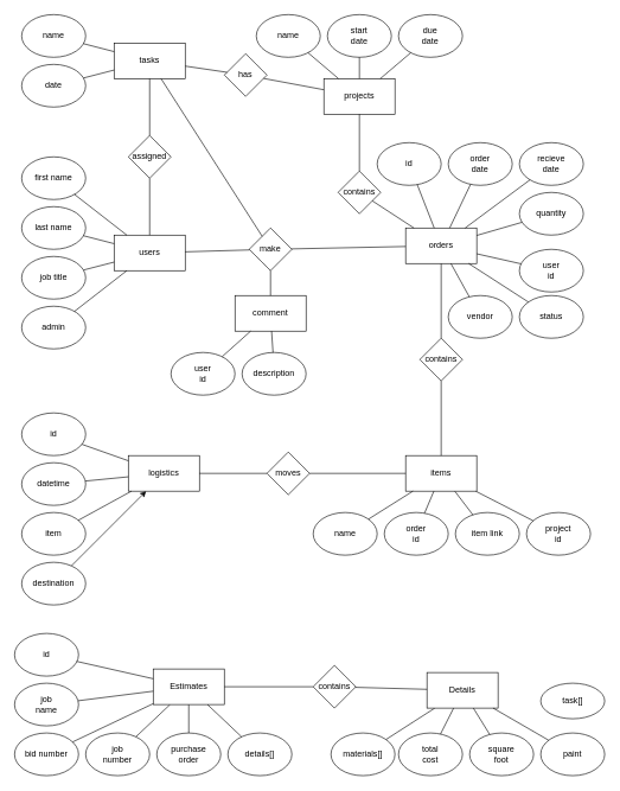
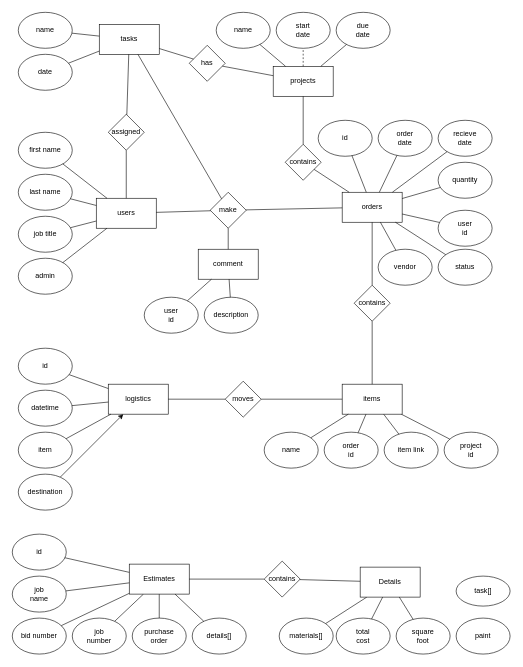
  <mxCell id="0" />
  <mxCell id="1" parent="0" />
  <mxCell id="2" value="users" style="rounded=0;whiteSpace=wrap;html=1;" parent="1" vertex="1"><mxGeometry x="160" y="330" width="100" height="50" as="geometry" /></mxCell>
  <mxCell id="3" value="first name" style="ellipse;whiteSpace=wrap;html=1;" parent="1" vertex="1"><mxGeometry x="30" y="220" width="90" height="60" as="geometry" /></mxCell>
  <mxCell id="4" value="last name" style="ellipse;whiteSpace=wrap;html=1;" parent="1" vertex="1"><mxGeometry x="30" y="290" width="90" height="60" as="geometry" /></mxCell>
  <mxCell id="5" value="job title" style="ellipse;whiteSpace=wrap;html=1;" parent="1" vertex="1"><mxGeometry x="30" y="360" width="90" height="60" as="geometry" /></mxCell>
  <mxCell id="6" value="admin" style="ellipse;whiteSpace=wrap;html=1;" parent="1" vertex="1"><mxGeometry x="30" y="430" width="90" height="60" as="geometry" /></mxCell>
  <mxCell id="7" value="" style="endArrow=none;html=1;rounded=0;" parent="1" source="2" target="6" edge="1"><mxGeometry width="50" height="50" relative="1" as="geometry"><mxPoint x="230" y="380" as="sourcePoint" /><mxPoint x="280" y="330" as="targetPoint" /></mxGeometry></mxCell>
  <mxCell id="8" value="" style="endArrow=none;html=1;rounded=0;" parent="1" source="2" target="5" edge="1"><mxGeometry width="50" height="50" relative="1" as="geometry"><mxPoint x="230" y="380" as="sourcePoint" /><mxPoint x="280" y="330" as="targetPoint" /></mxGeometry></mxCell>
  <mxCell id="9" value="" style="endArrow=none;html=1;rounded=0;" parent="1" source="2" target="4" edge="1"><mxGeometry width="50" height="50" relative="1" as="geometry"><mxPoint x="230" y="380" as="sourcePoint" /><mxPoint x="280" y="330" as="targetPoint" /></mxGeometry></mxCell>
  <mxCell id="10" value="" style="endArrow=none;html=1;rounded=0;" parent="1" source="2" target="3" edge="1"><mxGeometry width="50" height="50" relative="1" as="geometry"><mxPoint x="230" y="380" as="sourcePoint" /><mxPoint x="280" y="330" as="targetPoint" /></mxGeometry></mxCell>
  <mxCell id="11" value="orders" style="rounded=0;whiteSpace=wrap;html=1;" parent="1" vertex="1"><mxGeometry x="570" y="320" width="100" height="50" as="geometry" /></mxCell>
  <mxCell id="12" value="item link" style="ellipse;whiteSpace=wrap;html=1;" parent="1" vertex="1"><mxGeometry x="640" y="720" width="90" height="60" as="geometry" /></mxCell>
  <mxCell id="13" value="&lt;div&gt;quantity&lt;/div&gt;" style="ellipse;whiteSpace=wrap;html=1;" parent="1" vertex="1"><mxGeometry x="730" y="270" width="90" height="60" as="geometry" /></mxCell>
  <mxCell id="14" value="&lt;div&gt;user&lt;br&gt;&lt;/div&gt;&lt;div&gt;id&lt;br&gt;&lt;/div&gt;" style="ellipse;whiteSpace=wrap;html=1;" parent="1" vertex="1"><mxGeometry x="730" y="350" width="90" height="60" as="geometry" /></mxCell>
  <mxCell id="15" value="" style="endArrow=none;html=1;rounded=0;" parent="1" source="11" target="14" edge="1"><mxGeometry width="50" height="50" relative="1" as="geometry"><mxPoint x="230" y="380" as="sourcePoint" /><mxPoint x="280" y="330" as="targetPoint" /></mxGeometry></mxCell>
  <mxCell id="16" value="" style="endArrow=none;html=1;rounded=0;" parent="1" source="11" target="13" edge="1"><mxGeometry width="50" height="50" relative="1" as="geometry"><mxPoint x="230" y="380" as="sourcePoint" /><mxPoint x="280" y="330" as="targetPoint" /></mxGeometry></mxCell>
  <mxCell id="17" value="" style="endArrow=none;html=1;rounded=0;" parent="1" source="40" target="12" edge="1"><mxGeometry width="50" height="50" relative="1" as="geometry"><mxPoint x="300" y="380" as="sourcePoint" /><mxPoint x="350" y="330" as="targetPoint" /></mxGeometry></mxCell>
  <mxCell id="18" value="&lt;div&gt;purchase&lt;/div&gt;&lt;div&gt;order&lt;br&gt;&lt;/div&gt;" style="ellipse;whiteSpace=wrap;html=1;" parent="1" vertex="1"><mxGeometry x="220" y="1030" width="90" height="60" as="geometry" /></mxCell>
  <mxCell id="19" value="" style="endArrow=none;html=1;rounded=0;" parent="1" source="18" edge="1" target="87"><mxGeometry width="50" height="50" relative="1" as="geometry"><mxPoint x="150" y="290" as="sourcePoint" /><mxPoint x="65" y="950" as="targetPoint" /></mxGeometry></mxCell>
  <mxCell id="20" value="projects" style="rounded=0;whiteSpace=wrap;html=1;" parent="1" vertex="1"><mxGeometry x="455" y="110" width="100" height="50" as="geometry" /></mxCell>
  <mxCell id="21" value="name" style="ellipse;whiteSpace=wrap;html=1;" parent="1" vertex="1"><mxGeometry x="360" y="20" width="90" height="60" as="geometry" /></mxCell>
  <mxCell id="22" value="&lt;div&gt;project&lt;/div&gt;&lt;div&gt;id&lt;br&gt;&lt;/div&gt;" style="ellipse;whiteSpace=wrap;html=1;" parent="1" vertex="1"><mxGeometry x="740" y="720" width="90" height="60" as="geometry" /></mxCell>
  <mxCell id="23" value="" style="endArrow=none;html=1;rounded=0;" parent="1" source="20" target="21" edge="1"><mxGeometry width="50" height="50" relative="1" as="geometry"><mxPoint x="378" y="375" as="sourcePoint" /><mxPoint x="298" y="286" as="targetPoint" /></mxGeometry></mxCell>
  <mxCell id="24" value="" style="endArrow=none;html=1;rounded=0;" parent="1" source="22" target="40" edge="1"><mxGeometry width="50" height="50" relative="1" as="geometry"><mxPoint x="198" y="385" as="sourcePoint" /><mxPoint x="118" y="296" as="targetPoint" /></mxGeometry></mxCell>
  <mxCell id="25" value="description" style="ellipse;whiteSpace=wrap;html=1;" parent="1" vertex="1"><mxGeometry x="340" y="495" width="90" height="60" as="geometry" /></mxCell>
  <mxCell id="26" value="" style="endArrow=none;html=1;rounded=0;" parent="1" source="35" target="11" edge="1"><mxGeometry width="50" height="50" relative="1" as="geometry"><mxPoint x="188" y="375" as="sourcePoint" /><mxPoint x="108" y="286" as="targetPoint" /></mxGeometry></mxCell>
  <mxCell id="27" value="status" style="ellipse;whiteSpace=wrap;html=1;" parent="1" vertex="1"><mxGeometry x="730" y="415" width="90" height="60" as="geometry" /></mxCell>
  <mxCell id="28" value="" style="endArrow=none;html=1;rounded=0;" parent="1" source="27" target="11" edge="1"><mxGeometry width="50" height="50" relative="1" as="geometry"><mxPoint x="730" y="555" as="sourcePoint" /><mxPoint x="615" y="440" as="targetPoint" /></mxGeometry></mxCell>
  <mxCell id="29" value="id" style="ellipse;whiteSpace=wrap;html=1;" parent="1" vertex="1"><mxGeometry x="530" y="200" width="90" height="60" as="geometry" /></mxCell>
  <mxCell id="30" value="&lt;div&gt;order&lt;/div&gt;&lt;div&gt;date&lt;/div&gt;" style="ellipse;whiteSpace=wrap;html=1;" parent="1" vertex="1"><mxGeometry x="630" y="200" width="90" height="60" as="geometry" /></mxCell>
  <mxCell id="31" value="&lt;div&gt;recieve&lt;/div&gt;&lt;div&gt;date&lt;/div&gt;" style="ellipse;whiteSpace=wrap;html=1;" parent="1" vertex="1"><mxGeometry x="730" y="200" width="90" height="60" as="geometry" /></mxCell>
  <mxCell id="32" value="" style="endArrow=none;html=1;rounded=0;" parent="1" source="11" target="30" edge="1"><mxGeometry width="50" height="50" relative="1" as="geometry"><mxPoint x="633" y="340" as="sourcePoint" /><mxPoint x="670" y="268" as="targetPoint" /></mxGeometry></mxCell>
  <mxCell id="33" value="" style="endArrow=none;html=1;rounded=0;" parent="1" source="11" target="31" edge="1"><mxGeometry width="50" height="50" relative="1" as="geometry"><mxPoint x="643" y="350" as="sourcePoint" /><mxPoint x="680" y="278" as="targetPoint" /></mxGeometry></mxCell>
  <mxCell id="34" value="" style="endArrow=none;html=1;rounded=0;" parent="1" source="11" target="29" edge="1"><mxGeometry width="50" height="50" relative="1" as="geometry"><mxPoint x="653" y="360" as="sourcePoint" /><mxPoint x="690" y="288" as="targetPoint" /></mxGeometry></mxCell>
  <mxCell id="35" value="vendor" style="ellipse;whiteSpace=wrap;html=1;" parent="1" vertex="1"><mxGeometry x="630" y="415" width="90" height="60" as="geometry" /></mxCell>
  <mxCell id="36" value="&lt;div&gt;logistics&lt;/div&gt;" style="rounded=0;whiteSpace=wrap;html=1;" parent="1" vertex="1"><mxGeometry x="180" y="640" width="100" height="50" as="geometry" /></mxCell>
  <mxCell id="37" value="item" style="ellipse;whiteSpace=wrap;html=1;" parent="1" vertex="1"><mxGeometry x="30" y="720" width="90" height="60" as="geometry" /></mxCell>
  <mxCell id="38" value="id" style="ellipse;whiteSpace=wrap;html=1;" parent="1" vertex="1"><mxGeometry x="30" y="580" width="90" height="60" as="geometry" /></mxCell>
  <mxCell id="39" value="destination" style="ellipse;whiteSpace=wrap;html=1;" parent="1" vertex="1"><mxGeometry x="30" y="790" width="90" height="60" as="geometry" /></mxCell>
  <mxCell id="40" value="items" style="rounded=0;whiteSpace=wrap;html=1;" parent="1" vertex="1"><mxGeometry x="570" y="640" width="100" height="50" as="geometry" /></mxCell>
  <mxCell id="41" value="&lt;div&gt;order&lt;/div&gt;&lt;div&gt;id&lt;br&gt;&lt;/div&gt;" style="ellipse;whiteSpace=wrap;html=1;" parent="1" vertex="1"><mxGeometry x="540" y="720" width="90" height="60" as="geometry" /></mxCell>
  <mxCell id="42" value="datetime" style="ellipse;whiteSpace=wrap;html=1;" parent="1" vertex="1"><mxGeometry x="30" y="650" width="90" height="60" as="geometry" /></mxCell>
  <mxCell id="43" value="" style="endArrow=none;html=1;rounded=0;" parent="1" source="44" target="36" edge="1"><mxGeometry width="50" height="50" relative="1" as="geometry"><mxPoint x="230" y="750" as="sourcePoint" /><mxPoint x="500" y="740" as="targetPoint" /><Array as="points" /></mxGeometry></mxCell>
  <mxCell id="44" value="moves" style="rhombus;whiteSpace=wrap;html=1;" parent="1" vertex="1"><mxGeometry x="375" y="635" width="60" height="60" as="geometry" /></mxCell>
  <mxCell id="45" value="" style="endArrow=none;html=1;rounded=0;" parent="1" source="40" target="44" edge="1"><mxGeometry width="50" height="50" relative="1" as="geometry"><mxPoint x="450" y="790" as="sourcePoint" /><mxPoint x="500" y="740" as="targetPoint" /></mxGeometry></mxCell>
  <mxCell id="46" value="name" style="ellipse;whiteSpace=wrap;html=1;" parent="1" vertex="1"><mxGeometry x="440" y="720" width="90" height="60" as="geometry" /></mxCell>
  <mxCell id="47" value="comment" style="rounded=0;whiteSpace=wrap;html=1;" parent="1" vertex="1"><mxGeometry x="330" y="415" width="100" height="50" as="geometry" /></mxCell>
  <mxCell id="48" value="" style="endArrow=none;html=1;rounded=0;" parent="1" source="36" target="38" edge="1"><mxGeometry width="50" height="50" relative="1" as="geometry"><mxPoint x="450" y="550" as="sourcePoint" /><mxPoint x="500" y="500" as="targetPoint" /></mxGeometry></mxCell>
  <mxCell id="49" value="" style="endArrow=classic;html=1;rounded=0;" parent="1" source="39" target="36" edge="1"><mxGeometry width="50" height="50" relative="1" as="geometry"><mxPoint x="450" y="550" as="sourcePoint" /><mxPoint x="500" y="500" as="targetPoint" /></mxGeometry></mxCell>
  <mxCell id="50" value="" style="endArrow=none;html=1;rounded=0;" parent="1" source="37" target="36" edge="1"><mxGeometry width="50" height="50" relative="1" as="geometry"><mxPoint x="450" y="550" as="sourcePoint" /><mxPoint x="500" y="500" as="targetPoint" /></mxGeometry></mxCell>
  <mxCell id="51" value="" style="endArrow=none;html=1;rounded=0;" parent="1" source="42" target="36" edge="1"><mxGeometry width="50" height="50" relative="1" as="geometry"><mxPoint x="450" y="550" as="sourcePoint" /><mxPoint x="500" y="500" as="targetPoint" /></mxGeometry></mxCell>
  <mxCell id="52" value="" style="endArrow=none;html=1;rounded=0;" parent="1" source="41" target="40" edge="1"><mxGeometry width="50" height="50" relative="1" as="geometry"><mxPoint x="520" y="970" as="sourcePoint" /><mxPoint x="570" y="920" as="targetPoint" /></mxGeometry></mxCell>
  <mxCell id="53" value="" style="endArrow=none;html=1;rounded=0;" parent="1" source="46" target="40" edge="1"><mxGeometry width="50" height="50" relative="1" as="geometry"><mxPoint x="520" y="970" as="sourcePoint" /><mxPoint x="570" y="920" as="targetPoint" /></mxGeometry></mxCell>
  <mxCell id="54" value="&lt;div&gt;user&lt;br&gt;&lt;/div&gt;&lt;div&gt;id&lt;br&gt;&lt;/div&gt;" style="ellipse;whiteSpace=wrap;html=1;" parent="1" vertex="1"><mxGeometry x="240" y="495" width="90" height="60" as="geometry" /></mxCell>
  <mxCell id="55" value="" style="endArrow=none;html=1;rounded=0;" parent="1" source="54" target="47" edge="1"><mxGeometry width="50" height="50" relative="1" as="geometry"><mxPoint x="660" y="225" as="sourcePoint" /><mxPoint x="515.094" y="465" as="targetPoint" /></mxGeometry></mxCell>
  <mxCell id="56" value="contains" style="rhombus;whiteSpace=wrap;html=1;" parent="1" vertex="1"><mxGeometry x="590" y="475" width="60" height="60" as="geometry" /></mxCell>
  <mxCell id="57" value="" style="endArrow=none;html=1;rounded=0;" parent="1" source="40" target="56" edge="1"><mxGeometry width="50" height="50" relative="1" as="geometry"><mxPoint x="450" y="580" as="sourcePoint" /><mxPoint x="500" y="530" as="targetPoint" /></mxGeometry></mxCell>
  <mxCell id="58" value="" style="endArrow=none;html=1;rounded=0;" parent="1" source="56" target="11" edge="1"><mxGeometry width="50" height="50" relative="1" as="geometry"><mxPoint x="450" y="580" as="sourcePoint" /><mxPoint x="500" y="530" as="targetPoint" /></mxGeometry></mxCell>
  <mxCell id="59" value="" style="endArrow=none;html=1;rounded=0;" parent="1" source="25" target="47" edge="1"><mxGeometry width="50" height="50" relative="1" as="geometry"><mxPoint x="590" y="315" as="sourcePoint" /><mxPoint x="640" y="265" as="targetPoint" /></mxGeometry></mxCell>
  <mxCell id="60" value="contains" style="rhombus;whiteSpace=wrap;html=1;" parent="1" vertex="1"><mxGeometry x="475" y="240" width="60" height="60" as="geometry" /></mxCell>
- <mxCell id="61" value="tasks" style="rounded=0;whiteSpace=wrap;html=1;" parent="1" vertex="1"><mxGeometry x="160" y="60" width="100" height="50" as="geometry" /></mxCell>
+ <mxCell id="61" value="tasks" style="rounded=0;whiteSpace=wrap;html=1;" parent="1" vertex="1"><mxGeometry x="165" y="40" width="100" height="50" as="geometry" /></mxCell>
  <mxCell id="62" value="name" style="ellipse;whiteSpace=wrap;html=1;" parent="1" vertex="1"><mxGeometry x="30" y="20" width="90" height="60" as="geometry" /></mxCell>
  <mxCell id="63" value="" style="endArrow=none;html=1;rounded=0;" parent="1" source="61" target="62" edge="1"><mxGeometry width="50" height="50" relative="1" as="geometry"><mxPoint x="118" y="335" as="sourcePoint" /><mxPoint x="38" y="246" as="targetPoint" /></mxGeometry></mxCell>
  <mxCell id="64" value="date" style="ellipse;whiteSpace=wrap;html=1;" parent="1" vertex="1"><mxGeometry x="30" y="90" width="90" height="60" as="geometry" /></mxCell>
  <mxCell id="65" value="" style="endArrow=none;html=1;rounded=0;" parent="1" source="61" target="64" edge="1"><mxGeometry width="50" height="50" relative="1" as="geometry"><mxPoint x="170" y="95" as="sourcePoint" /><mxPoint x="123" y="76" as="targetPoint" /></mxGeometry></mxCell>
  <mxCell id="66" value="has" style="rhombus;whiteSpace=wrap;html=1;" parent="1" vertex="1"><mxGeometry x="315" y="75" width="60" height="60" as="geometry" /></mxCell>
  <mxCell id="67" value="" style="endArrow=none;html=1;rounded=0;" parent="1" source="66" target="20" edge="1"><mxGeometry width="50" height="50" relative="1" as="geometry"><mxPoint x="410" y="410" as="sourcePoint" /><mxPoint x="460" y="360" as="targetPoint" /></mxGeometry></mxCell>
  <mxCell id="68" value="" style="endArrow=none;html=1;rounded=0;" parent="1" source="66" target="61" edge="1"><mxGeometry width="50" height="50" relative="1" as="geometry"><mxPoint x="410" y="410" as="sourcePoint" /><mxPoint x="460" y="360" as="targetPoint" /></mxGeometry></mxCell>
  <mxCell id="69" value="&lt;div&gt;start&lt;/div&gt;&lt;div&gt;date&lt;/div&gt;" style="ellipse;whiteSpace=wrap;html=1;" parent="1" vertex="1"><mxGeometry x="460" y="20" width="90" height="60" as="geometry" /></mxCell>
- <mxCell id="70" value="" style="endArrow=none;html=1;rounded=0;" parent="1" source="20" target="69" edge="1"><mxGeometry width="50" height="50" relative="1" as="geometry"><mxPoint x="630" y="31" as="sourcePoint" /><mxPoint x="593" y="-4" as="targetPoint" /></mxGeometry></mxCell>
+ <mxCell id="70" value="" style="endArrow=none;html=1;rounded=0;dashed=1;" parent="1" source="20" target="69" edge="1"><mxGeometry width="50" height="50" relative="1" as="geometry"><mxPoint x="630" y="31" as="sourcePoint" /><mxPoint x="593" y="-4" as="targetPoint" /></mxGeometry></mxCell>
  <mxCell id="71" value="&lt;div&gt;due&lt;/div&gt;&lt;div&gt;date&lt;br&gt;&lt;/div&gt;" style="ellipse;whiteSpace=wrap;html=1;" parent="1" vertex="1"><mxGeometry x="560" y="20" width="90" height="60" as="geometry" /></mxCell>
  <mxCell id="72" value="" style="endArrow=none;html=1;rounded=0;" parent="1" source="20" target="71" edge="1"><mxGeometry width="50" height="50" relative="1" as="geometry"><mxPoint x="740" y="31" as="sourcePoint" /><mxPoint x="703" y="-4" as="targetPoint" /></mxGeometry></mxCell>
  <mxCell id="73" value="&lt;div&gt;assigned&lt;br&gt;&lt;/div&gt;" style="rhombus;whiteSpace=wrap;html=1;" parent="1" vertex="1"><mxGeometry x="180" y="190" width="60" height="60" as="geometry" /></mxCell>
  <mxCell id="74" value="" style="endArrow=none;html=1;rounded=0;" parent="1" source="73" target="2" edge="1"><mxGeometry width="50" height="50" relative="1" as="geometry"><mxPoint x="410" y="270" as="sourcePoint" /><mxPoint x="460" y="220" as="targetPoint" /></mxGeometry></mxCell>
  <mxCell id="75" value="" style="endArrow=none;html=1;rounded=0;" parent="1" source="73" target="61" edge="1"><mxGeometry width="50" height="50" relative="1" as="geometry"><mxPoint x="410" y="270" as="sourcePoint" /><mxPoint x="460" y="220" as="targetPoint" /></mxGeometry></mxCell>
  <mxCell id="76" value="" style="endArrow=none;html=1;rounded=0;" parent="1" source="60" target="11" edge="1"><mxGeometry width="50" height="50" relative="1" as="geometry"><mxPoint x="410" y="330" as="sourcePoint" /><mxPoint x="460" y="280" as="targetPoint" /></mxGeometry></mxCell>
  <mxCell id="77" value="" style="endArrow=none;html=1;rounded=0;" parent="1" source="60" target="20" edge="1"><mxGeometry width="50" height="50" relative="1" as="geometry"><mxPoint x="410" y="330" as="sourcePoint" /><mxPoint x="460" y="280" as="targetPoint" /></mxGeometry></mxCell>
  <mxCell id="78" value="make" style="rhombus;whiteSpace=wrap;html=1;" parent="1" vertex="1"><mxGeometry x="350" y="320" width="60" height="60" as="geometry" /></mxCell>
  <mxCell id="79" value="" style="endArrow=none;html=1;rounded=0;" parent="1" source="47" target="78" edge="1"><mxGeometry width="50" height="50" relative="1" as="geometry"><mxPoint x="360" y="420" as="sourcePoint" /><mxPoint x="410" y="370" as="targetPoint" /></mxGeometry></mxCell>
  <mxCell id="80" value="" style="endArrow=none;html=1;rounded=0;" parent="1" source="78" target="2" edge="1"><mxGeometry width="50" height="50" relative="1" as="geometry"><mxPoint x="360" y="420" as="sourcePoint" /><mxPoint x="410" y="370" as="targetPoint" /></mxGeometry></mxCell>
  <mxCell id="81" value="" style="endArrow=none;html=1;rounded=0;" parent="1" source="78" target="11" edge="1"><mxGeometry width="50" height="50" relative="1" as="geometry"><mxPoint x="360" y="420" as="sourcePoint" /><mxPoint x="410" y="370" as="targetPoint" /></mxGeometry></mxCell>
  <mxCell id="82" value="" style="endArrow=none;html=1;rounded=0;" parent="1" source="78" target="61" edge="1"><mxGeometry width="50" height="50" relative="1" as="geometry"><mxPoint x="360" y="420" as="sourcePoint" /><mxPoint x="410" y="370" as="targetPoint" /></mxGeometry></mxCell>
  <mxCell id="83" value="bid number" style="ellipse;whiteSpace=wrap;html=1;" vertex="1" parent="1"><mxGeometry x="20" y="1030" width="90" height="60" as="geometry" /></mxCell>
  <mxCell id="84" value="" style="endArrow=none;html=1;rounded=0;" edge="1" parent="1" source="87" target="83"><mxGeometry width="50" height="50" relative="1" as="geometry"><mxPoint x="50" y="590" as="sourcePoint" /><mxPoint x="100" y="540" as="targetPoint" /></mxGeometry></mxCell>
  <mxCell id="85" value="&lt;div&gt;job&lt;/div&gt;&lt;div&gt;number&lt;br&gt;&lt;/div&gt;" style="ellipse;whiteSpace=wrap;html=1;" vertex="1" parent="1"><mxGeometry x="120" y="1030" width="90" height="60" as="geometry" /></mxCell>
  <mxCell id="86" value="" style="endArrow=none;html=1;rounded=0;" edge="1" parent="1" source="85" target="87"><mxGeometry width="50" height="50" relative="1" as="geometry"><mxPoint x="-52" y="595" as="sourcePoint" /><mxPoint x="-132" y="506" as="targetPoint" /></mxGeometry></mxCell>
  <mxCell id="87" value="Estimates" style="rounded=0;whiteSpace=wrap;html=1;" vertex="1" parent="1"><mxGeometry x="215" y="940" width="100" height="50" as="geometry" /></mxCell>
  <mxCell id="88" value="&lt;div&gt;job&lt;/div&gt;&lt;div&gt;name&lt;br&gt;&lt;/div&gt;" style="ellipse;whiteSpace=wrap;html=1;" vertex="1" parent="1"><mxGeometry x="20" y="960" width="90" height="60" as="geometry" /></mxCell>
  <mxCell id="89" value="id" style="ellipse;whiteSpace=wrap;html=1;" vertex="1" parent="1"><mxGeometry x="20" y="890" width="90" height="60" as="geometry" /></mxCell>
  <mxCell id="90" value="" style="endArrow=none;html=1;rounded=0;" edge="1" parent="1" source="88" target="87"><mxGeometry width="50" height="50" relative="1" as="geometry"><mxPoint x="270" y="1180" as="sourcePoint" /><mxPoint x="320" y="1130" as="targetPoint" /></mxGeometry></mxCell>
  <mxCell id="91" value="" style="endArrow=none;html=1;rounded=0;" edge="1" parent="1" source="89" target="87"><mxGeometry width="50" height="50" relative="1" as="geometry"><mxPoint x="270" y="1180" as="sourcePoint" /><mxPoint x="320" y="1130" as="targetPoint" /></mxGeometry></mxCell>
  <mxCell id="92" value="materials[]" style="ellipse;whiteSpace=wrap;html=1;" vertex="1" parent="1"><mxGeometry x="465" y="1030" width="90" height="60" as="geometry" /></mxCell>
  <mxCell id="93" value="" style="endArrow=none;html=1;rounded=0;" edge="1" parent="1" source="92" target="94"><mxGeometry width="50" height="50" relative="1" as="geometry"><mxPoint x="450" y="320" as="sourcePoint" /><mxPoint x="365" y="980" as="targetPoint" /></mxGeometry></mxCell>
  <mxCell id="94" value="Details" style="rounded=0;whiteSpace=wrap;html=1;" vertex="1" parent="1"><mxGeometry x="600" y="945" width="100" height="50" as="geometry" /></mxCell>
  <mxCell id="95" value="" style="endArrow=none;html=1;rounded=0;" edge="1" parent="1" source="96" target="87"><mxGeometry width="50" height="50" relative="1" as="geometry"><mxPoint x="230" y="935" as="sourcePoint" /><mxPoint x="280" y="850" as="targetPoint" /><Array as="points" /></mxGeometry></mxCell>
  <mxCell id="96" value="contains" style="rhombus;whiteSpace=wrap;html=1;" vertex="1" parent="1"><mxGeometry x="440" y="935" width="60" height="60" as="geometry" /></mxCell>
  <mxCell id="97" value="" style="endArrow=none;html=1;rounded=0;" edge="1" parent="1" target="96" source="94"><mxGeometry width="50" height="50" relative="1" as="geometry"><mxPoint x="570" y="850" as="sourcePoint" /><mxPoint x="500" y="925" as="targetPoint" /></mxGeometry></mxCell>
  <mxCell id="98" value="details[]" style="ellipse;whiteSpace=wrap;html=1;" vertex="1" parent="1"><mxGeometry x="320" y="1030" width="90" height="60" as="geometry" /></mxCell>
  <mxCell id="99" value="" style="endArrow=none;html=1;rounded=0;" edge="1" parent="1" source="98" target="87"><mxGeometry width="50" height="50" relative="1" as="geometry"><mxPoint x="225" y="999" as="sourcePoint" /><mxPoint x="112" y="1053" as="targetPoint" /></mxGeometry></mxCell>
  <mxCell id="100" value="&lt;div&gt;total&lt;/div&gt;&lt;div&gt;cost&lt;br&gt;&lt;/div&gt;" style="ellipse;whiteSpace=wrap;html=1;" vertex="1" parent="1"><mxGeometry x="560" y="1030" width="90" height="60" as="geometry" /></mxCell>
  <mxCell id="101" value="" style="endArrow=none;html=1;rounded=0;" edge="1" parent="1" source="100" target="94"><mxGeometry width="50" height="50" relative="1" as="geometry"><mxPoint x="593" y="1047" as="sourcePoint" /><mxPoint x="650" y="1000" as="targetPoint" /></mxGeometry></mxCell>
  <mxCell id="102" value="&lt;div&gt;square&lt;/div&gt;&lt;div&gt;foot&lt;br&gt;&lt;/div&gt;" style="ellipse;whiteSpace=wrap;html=1;" vertex="1" parent="1"><mxGeometry x="660" y="1030" width="90" height="60" as="geometry" /></mxCell>
  <mxCell id="103" value="paint" style="ellipse;whiteSpace=wrap;html=1;" vertex="1" parent="1"><mxGeometry x="760" y="1030" width="90" height="60" as="geometry" /></mxCell>
  <mxCell id="104" value="" style="endArrow=none;html=1;rounded=0;" edge="1" parent="1" source="102" target="94"><mxGeometry width="50" height="50" relative="1" as="geometry"><mxPoint x="626" y="1043" as="sourcePoint" /><mxPoint x="660" y="1000" as="targetPoint" /></mxGeometry></mxCell>
- <mxCell id="105" value="" style="endArrow=none;html=1;rounded=0;" edge="1" parent="1" source="103" target="94"><mxGeometry width="50" height="50" relative="1" as="geometry"><mxPoint x="636" y="1053" as="sourcePoint" /><mxPoint x="670" y="1010" as="targetPoint" /></mxGeometry></mxCell>
  <mxCell id="106" value="task[]" style="ellipse;whiteSpace=wrap;html=1;" vertex="1" parent="1"><mxGeometry x="760" y="960" width="90" height="50" as="geometry" /></mxCell>
